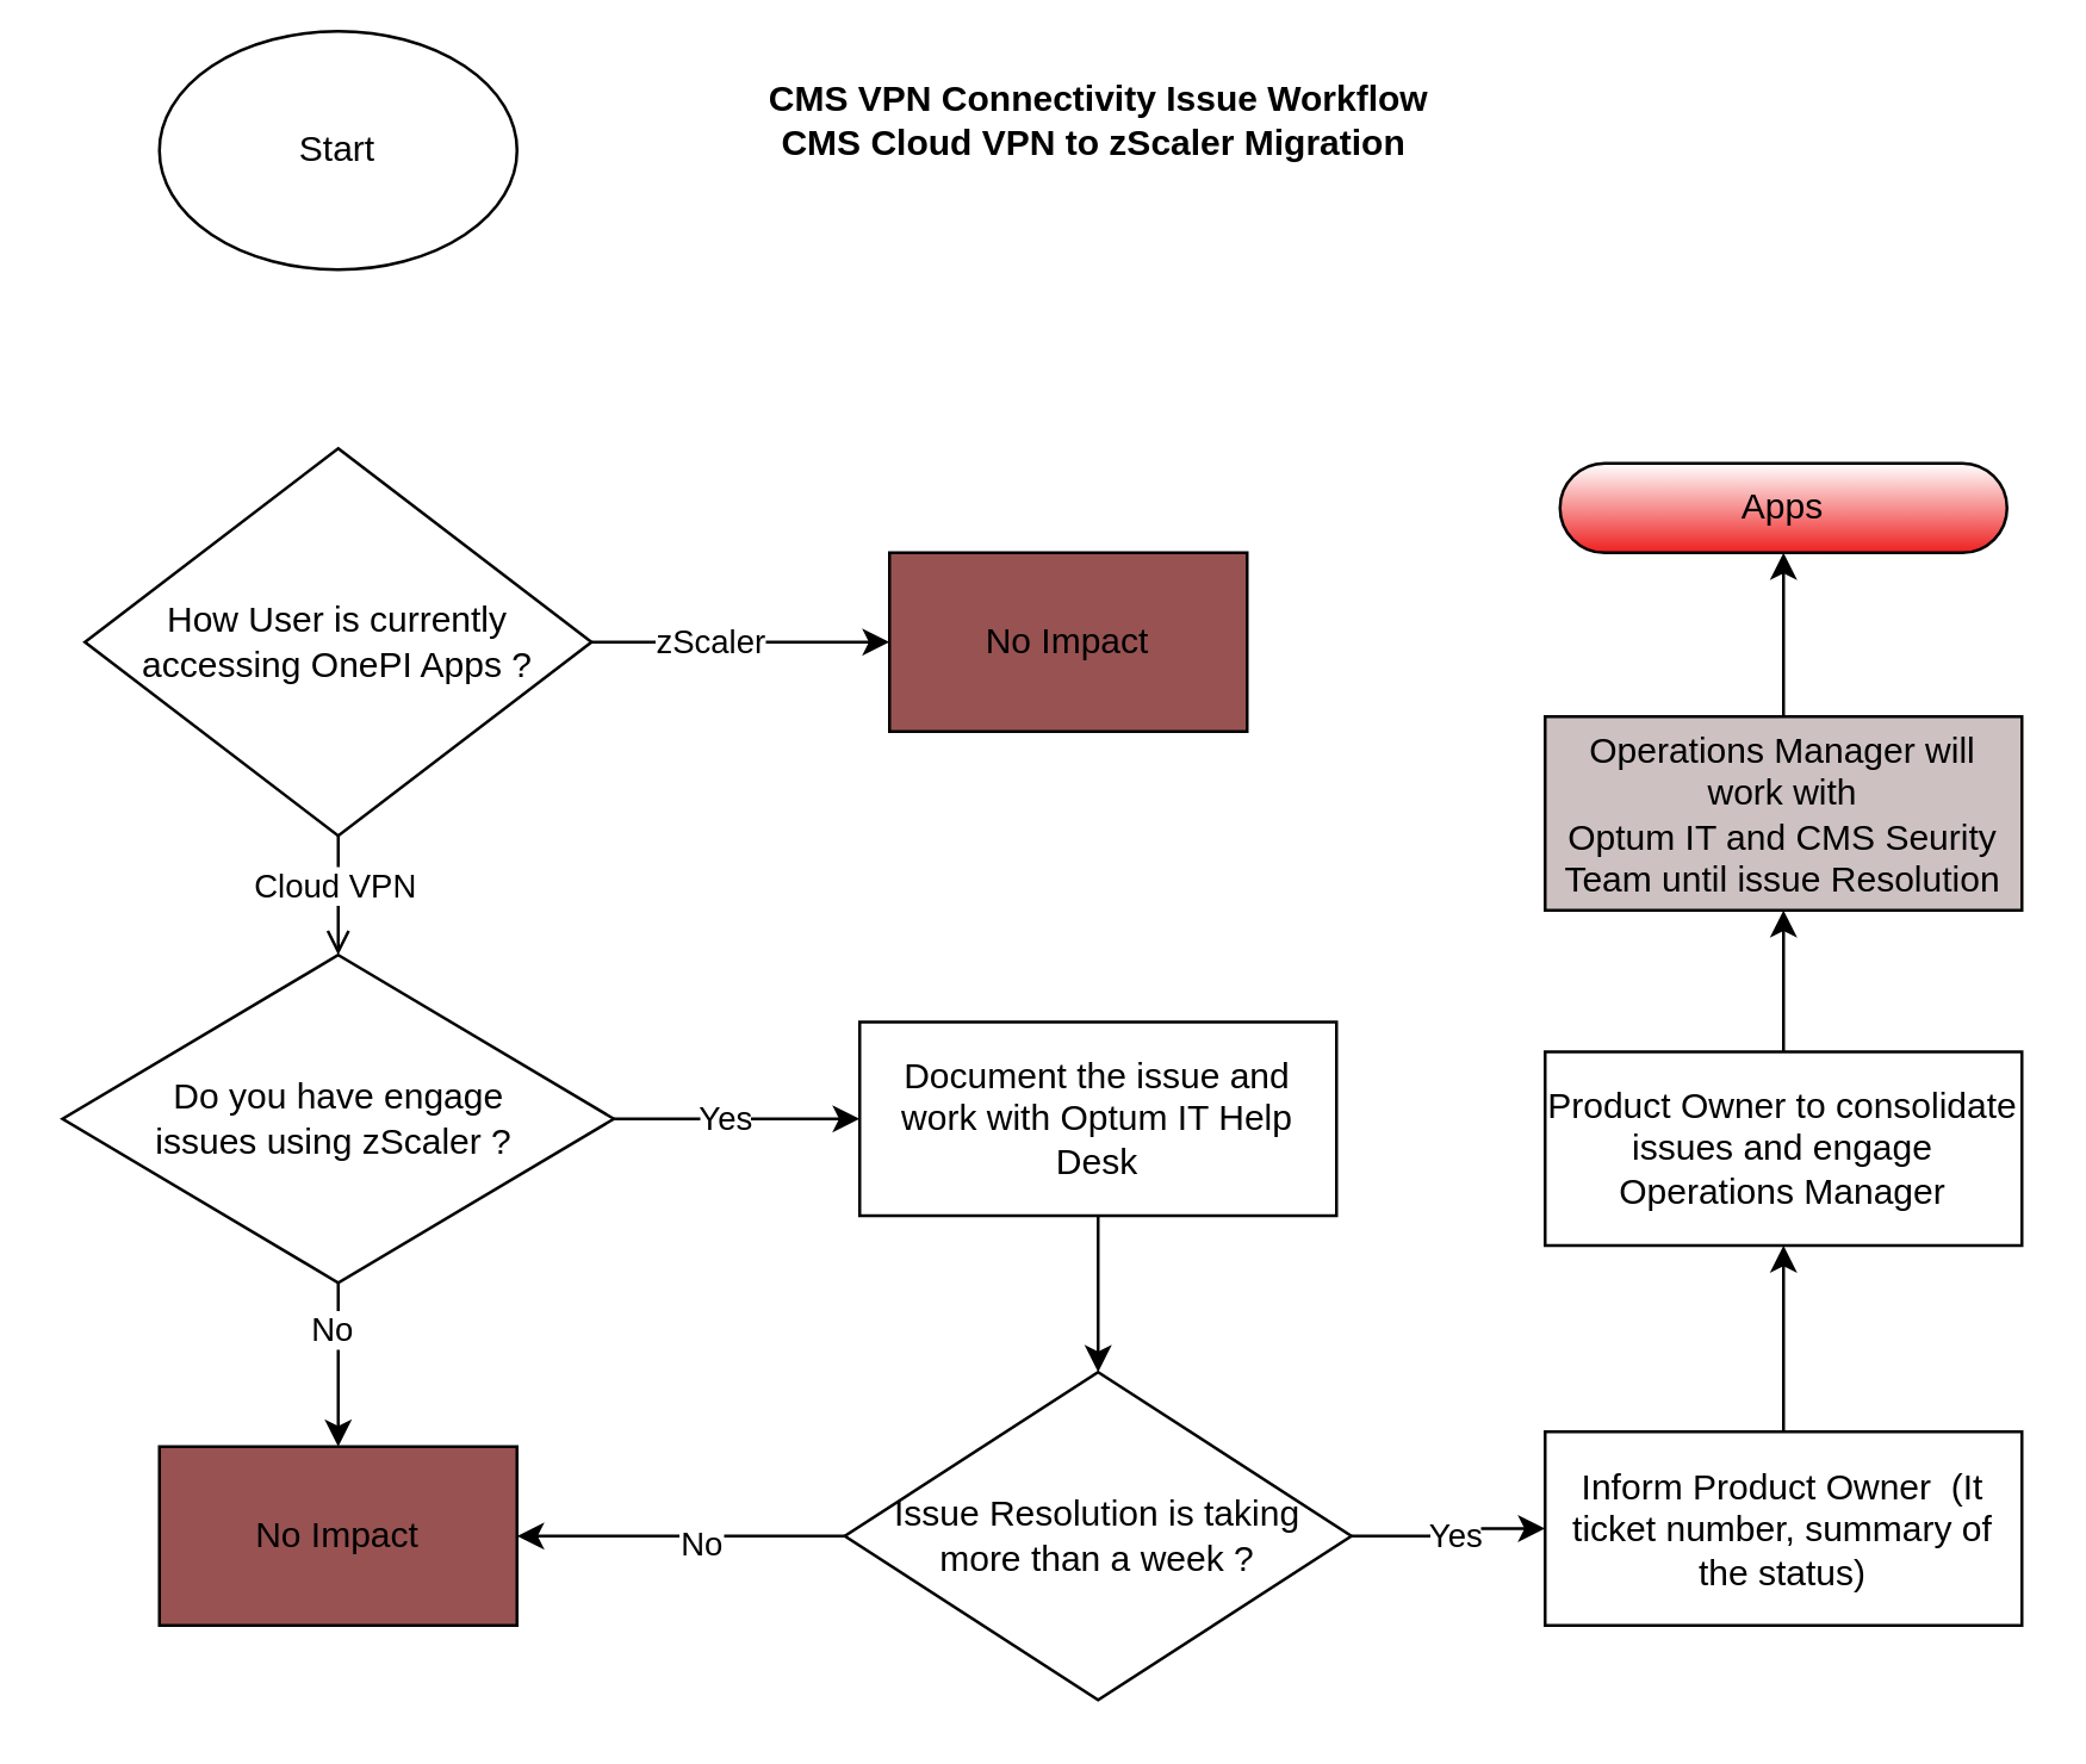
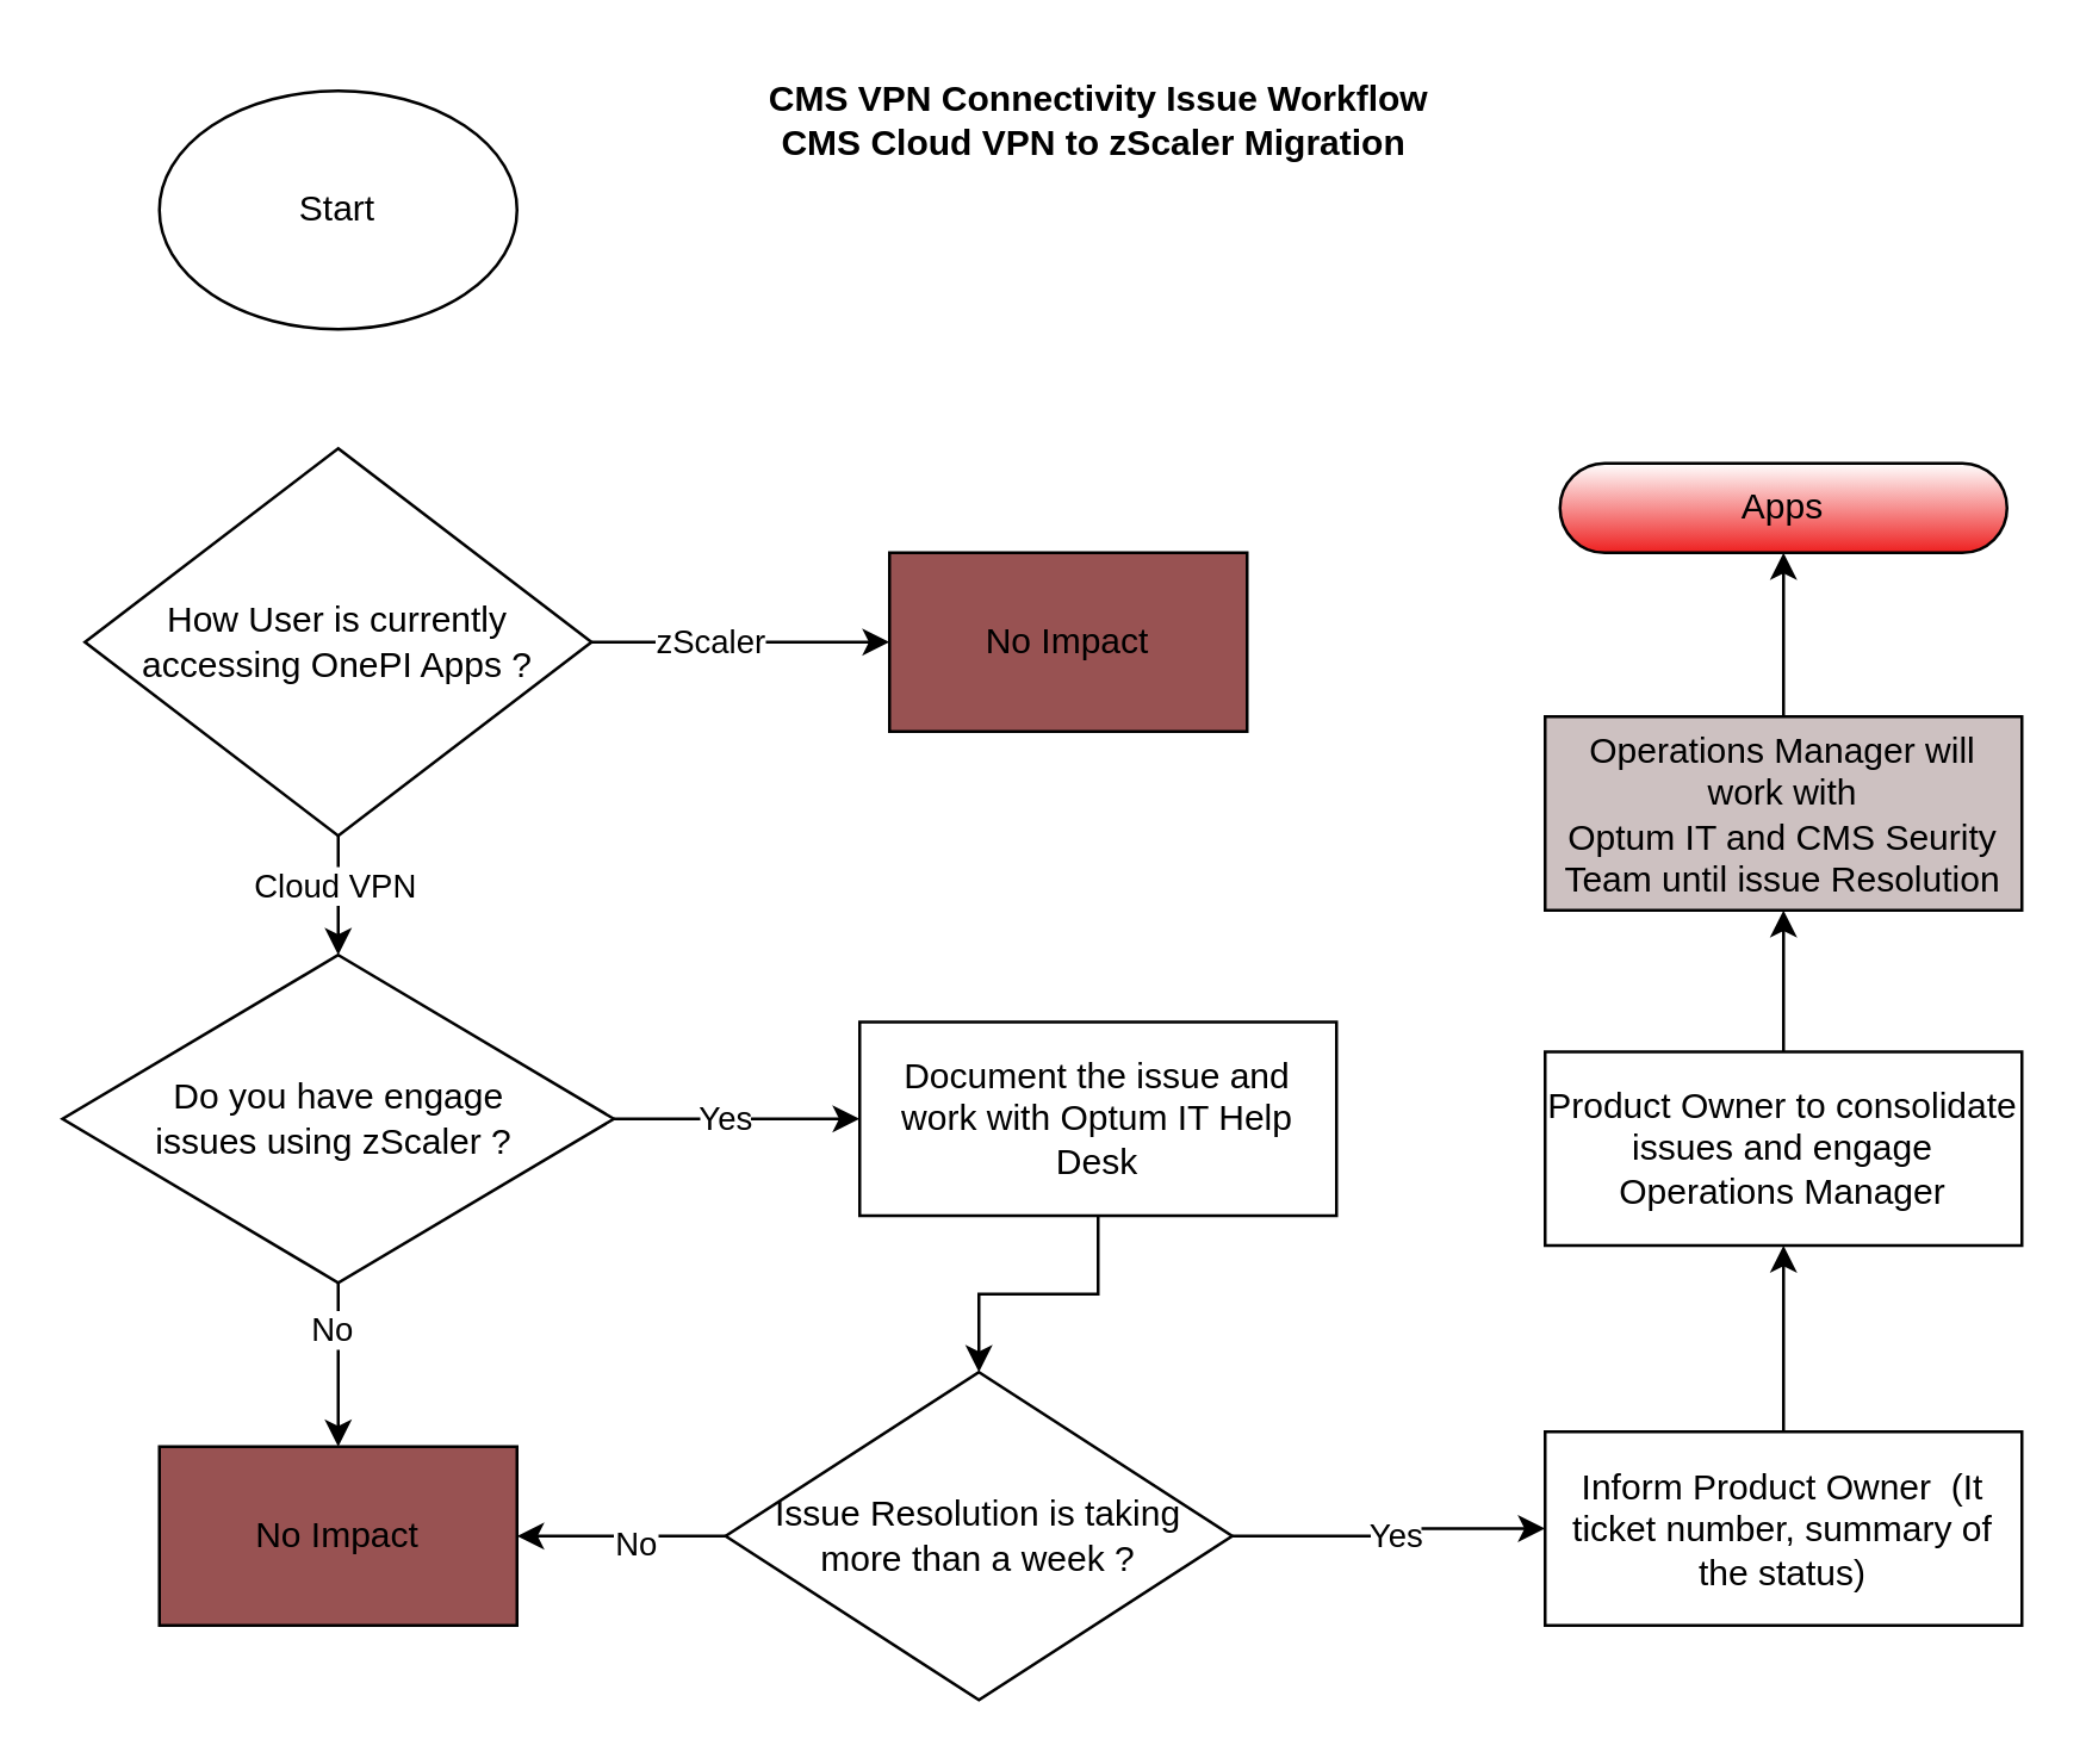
  <mxCell id="0" />
  <mxCell id="1" parent="0" />
  <mxCell id="2" value="" style="edgeStyle=orthogonalEdgeStyle;rounded=0;orthogonalLoop=1;jettySize=auto;html=1;" edge="1" parent="1" source="6" target="7"><mxGeometry relative="1" as="geometry" /></mxCell>
  <mxCell id="3" value="zScaler" style="edgeLabel;html=1;align=center;verticalAlign=middle;resizable=0;points=[];" vertex="1" connectable="0" parent="2"><mxGeometry x="-0.222" y="1" relative="1" as="geometry"><mxPoint as="offset" /></mxGeometry></mxCell>
- <mxCell id="4" value="" style="edgeStyle=orthogonalEdgeStyle;rounded=0;orthogonalLoop=1;jettySize=auto;html=1;entryX=0.5;entryY=0;entryDx=0;entryDy=0;endArrow=open;" edge="1" parent="1" source="6" target="10"><mxGeometry relative="1" as="geometry"><mxPoint x="113" y="350" as="targetPoint" /></mxGeometry></mxCell>
+ <mxCell id="4" value="" style="edgeStyle=orthogonalEdgeStyle;rounded=0;orthogonalLoop=1;jettySize=auto;html=1;entryX=0.5;entryY=0;entryDx=0;entryDy=0;" edge="1" parent="1" source="6" target="10"><mxGeometry relative="1" as="geometry"><mxPoint x="113" y="350" as="targetPoint" /></mxGeometry></mxCell>
  <mxCell id="5" value="Cloud VPN" style="edgeLabel;html=1;align=center;verticalAlign=middle;resizable=0;points=[];" vertex="1" connectable="0" parent="4"><mxGeometry x="-0.193" y="-2" relative="1" as="geometry"><mxPoint as="offset" /></mxGeometry></mxCell>
  <mxCell id="6" value="How User is currently accessing OnePI Apps ?" style="rhombus;whiteSpace=wrap;html=1;" vertex="1" parent="1"><mxGeometry x="28" y="150" width="170" height="130" as="geometry" /></mxCell>
  <mxCell id="7" value="No Impact" style="rounded=0;whiteSpace=wrap;html=1;fillColor=#985252;" vertex="1" parent="1"><mxGeometry x="298" y="185" width="120" height="60" as="geometry" /></mxCell>
  <mxCell id="8" style="edgeStyle=orthogonalEdgeStyle;rounded=0;orthogonalLoop=1;jettySize=auto;html=1;entryX=0;entryY=0.5;entryDx=0;entryDy=0;" edge="1" parent="1" source="10" target="12"><mxGeometry relative="1" as="geometry" /></mxCell>
  <mxCell id="9" value="Yes" style="edgeLabel;html=1;align=center;verticalAlign=middle;resizable=0;points=[];" vertex="1" connectable="0" parent="8"><mxGeometry x="-0.105" y="1" relative="1" as="geometry"><mxPoint as="offset" /></mxGeometry></mxCell>
  <mxCell id="10" value="Do you have engage &lt;br&gt;issues using zScaler ?&amp;nbsp;" style="rhombus;whiteSpace=wrap;html=1;" vertex="1" parent="1"><mxGeometry x="20.5" y="320" width="185" height="110" as="geometry" /></mxCell>
  <mxCell id="11" style="edgeStyle=orthogonalEdgeStyle;rounded=0;orthogonalLoop=1;jettySize=auto;html=1;entryX=0.5;entryY=0;entryDx=0;entryDy=0;" edge="1" parent="1" source="12" target="17"><mxGeometry relative="1" as="geometry" /></mxCell>
  <mxCell id="12" value="Document the issue and work with Optum IT Help Desk" style="rounded=0;whiteSpace=wrap;html=1;" vertex="1" parent="1"><mxGeometry x="288" y="342.5" width="160" height="65" as="geometry" /></mxCell>
  <mxCell id="13" value="" style="edgeStyle=orthogonalEdgeStyle;rounded=0;orthogonalLoop=1;jettySize=auto;html=1;" edge="1" parent="1" source="17" target="19"><mxGeometry relative="1" as="geometry" /></mxCell>
  <mxCell id="14" value="Yes" style="edgeLabel;html=1;align=center;verticalAlign=middle;resizable=0;points=[];" vertex="1" connectable="0" parent="13"><mxGeometry x="-0.019" y="-2" relative="1" as="geometry"><mxPoint as="offset" /></mxGeometry></mxCell>
  <mxCell id="15" style="edgeStyle=orthogonalEdgeStyle;rounded=0;orthogonalLoop=1;jettySize=auto;html=1;entryX=1;entryY=0.5;entryDx=0;entryDy=0;" edge="1" parent="1" source="17" target="24"><mxGeometry relative="1" as="geometry" /></mxCell>
  <mxCell id="16" value="No" style="edgeLabel;html=1;align=center;verticalAlign=middle;resizable=0;points=[];" vertex="1" connectable="0" parent="15"><mxGeometry x="-0.109" y="2" relative="1" as="geometry"><mxPoint as="offset" /></mxGeometry></mxCell>
- <mxCell id="17" value="Issue Resolution is taking &lt;br&gt;more than a week ?" style="rhombus;whiteSpace=wrap;html=1;" vertex="1" parent="1"><mxGeometry x="283" y="460" width="170" height="110" as="geometry" /></mxCell>
+ <mxCell id="17" value="Issue Resolution is taking &lt;br&gt;more than a week ?" style="rhombus;whiteSpace=wrap;html=1;" vertex="1" parent="1"><mxGeometry x="243" y="460" width="170" height="110" as="geometry" /></mxCell>
  <mxCell id="18" value="" style="edgeStyle=orthogonalEdgeStyle;rounded=0;orthogonalLoop=1;jettySize=auto;html=1;" edge="1" parent="1" source="19" target="21"><mxGeometry relative="1" as="geometry" /></mxCell>
  <mxCell id="19" value="Inform Product Owner&amp;nbsp; (It ticket number, summary of the status)" style="rounded=0;whiteSpace=wrap;html=1;" vertex="1" parent="1"><mxGeometry x="518" y="480" width="160" height="65" as="geometry" /></mxCell>
  <mxCell id="20" value="" style="edgeStyle=orthogonalEdgeStyle;rounded=0;orthogonalLoop=1;jettySize=auto;html=1;" edge="1" parent="1" source="21" target="25"><mxGeometry relative="1" as="geometry" /></mxCell>
  <mxCell id="21" value="Product Owner to consolidate issues and engage Operations Manager" style="rounded=0;whiteSpace=wrap;html=1;" vertex="1" parent="1"><mxGeometry x="518" y="352.5" width="160" height="65" as="geometry" /></mxCell>
  <mxCell id="22" value="" style="edgeStyle=orthogonalEdgeStyle;rounded=0;orthogonalLoop=1;jettySize=auto;html=1;exitX=0.5;exitY=1;exitDx=0;exitDy=0;" edge="1" parent="1" source="10" target="24"><mxGeometry relative="1" as="geometry"><mxPoint x="113" y="460" as="sourcePoint" /><mxPoint x="113" y="520" as="targetPoint" /></mxGeometry></mxCell>
  <mxCell id="23" value="No" style="edgeLabel;html=1;align=center;verticalAlign=middle;resizable=0;points=[];" vertex="1" connectable="0" parent="22"><mxGeometry x="-0.451" y="-3" relative="1" as="geometry"><mxPoint as="offset" /></mxGeometry></mxCell>
  <mxCell id="24" value="No Impact" style="rounded=0;whiteSpace=wrap;html=1;fillColor=#985252;" vertex="1" parent="1"><mxGeometry x="53" y="485" width="120" height="60" as="geometry" /></mxCell>
  <mxCell id="25" value="Operations Manager will work with &lt;br&gt;Optum IT and CMS Seurity Team until issue Resolution" style="rounded=0;whiteSpace=wrap;html=1;gradientColor=none;fillStyle=auto;fillColor=#cdc1c1;" vertex="1" parent="1"><mxGeometry x="518" y="240" width="160" height="65" as="geometry" /></mxCell>
- <mxCell id="26" value="Start" style="ellipse;whiteSpace=wrap;html=1;" vertex="1" parent="1"><mxGeometry x="53" y="10" width="120" height="80" as="geometry" /></mxCell>
+ <mxCell id="26" value="Start" style="ellipse;whiteSpace=wrap;html=1;" vertex="1" parent="1"><mxGeometry x="53" y="30" width="120" height="80" as="geometry" /></mxCell>
  <mxCell id="27" value="Apps" style="html=1;dashed=0;whiteSpace=wrap;shape=mxgraph.dfd.start;gradientColor=#ee2020;" vertex="1" parent="1"><mxGeometry x="523" y="155" width="150" height="30" as="geometry" /></mxCell>
  <mxCell id="28" style="edgeStyle=orthogonalEdgeStyle;rounded=0;orthogonalLoop=1;jettySize=auto;html=1;entryX=0.5;entryY=0.5;entryDx=0;entryDy=15;entryPerimeter=0;" edge="1" parent="1" source="25" target="27"><mxGeometry relative="1" as="geometry" /></mxCell>
  <mxCell id="29" value="CMS VPN Connectivity Issue Workflow &lt;br&gt;CMS Cloud VPN to zScaler Migration&amp;nbsp;" style="text;html=1;align=center;verticalAlign=middle;resizable=0;points=[];autosize=1;strokeColor=none;fillColor=none;fontStyle=1" vertex="1" parent="1"><mxGeometry x="248" y="20" width="240" height="40" as="geometry" /></mxCell>
